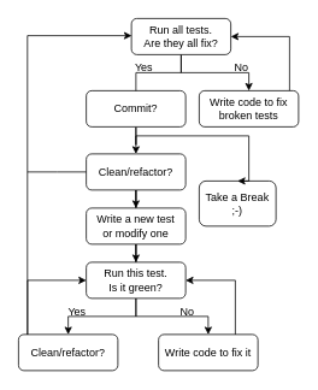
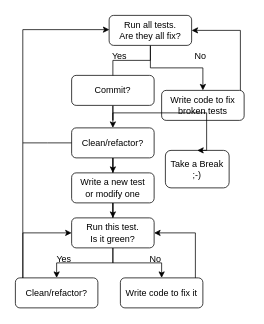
  <mxCell id="0" />
  <mxCell id="1" parent="0" />
  <mxCell id="2" style="edgeStyle=orthogonalEdgeStyle;rounded=0;orthogonalLoop=1;jettySize=auto;html=1;entryX=0.5;entryY=0;entryDx=0;entryDy=0;" parent="1" edge="1"><mxGeometry relative="1" as="geometry"><mxPoint x="197" y="55" as="sourcePoint" /><mxPoint x="139.5" y="110" as="targetPoint" /><Array as="points"><mxPoint x="200" y="55" /><mxPoint x="200" y="80" /><mxPoint x="150" y="80" /><mxPoint x="150" y="110" /></Array></mxGeometry></mxCell>
  <mxCell id="3" style="edgeStyle=orthogonalEdgeStyle;rounded=0;orthogonalLoop=1;jettySize=auto;html=1;entryX=0.5;entryY=0;entryDx=0;entryDy=0;" parent="1" source="4" target="6" edge="1"><mxGeometry relative="1" as="geometry" /></mxCell>
  <mxCell id="4" value="&lt;div&gt;Run all tests.&lt;/div&gt;&lt;div&gt;Are they all fix?&lt;br&gt;&lt;/div&gt;" style="rounded=1;whiteSpace=wrap;html=1;" parent="1" vertex="1"><mxGeometry x="145" y="20" width="110" height="40" as="geometry" /></mxCell>
  <mxCell id="5" style="edgeStyle=orthogonalEdgeStyle;rounded=0;orthogonalLoop=1;jettySize=auto;html=1;entryX=1;entryY=0.5;entryDx=0;entryDy=0;" parent="1" source="6" target="4" edge="1"><mxGeometry relative="1" as="geometry"><Array as="points"><mxPoint x="320" y="130" /><mxPoint x="320" y="40" /></Array></mxGeometry></mxCell>
- <mxCell id="6" value="Write code to fix broken tests" style="rounded=1;whiteSpace=wrap;html=1;" parent="1" vertex="1"><mxGeometry x="220" y="100" width="110" height="40" as="geometry" /></mxCell>
+ <mxCell id="6" value="Write code to fix broken tests" style="rounded=1;whiteSpace=wrap;html=1;" parent="1" vertex="1"><mxGeometry x="215" y="120" width="110" height="40" as="geometry" /></mxCell>
  <mxCell id="7" style="edgeStyle=orthogonalEdgeStyle;rounded=0;orthogonalLoop=1;jettySize=auto;html=1;entryX=0.5;entryY=0;entryDx=0;entryDy=0;" parent="1" source="8" target="10" edge="1"><mxGeometry relative="1" as="geometry" /></mxCell>
  <mxCell id="8" value="&lt;div&gt;Clean/refactor?&lt;/div&gt;" style="rounded=1;whiteSpace=wrap;html=1;" parent="1" vertex="1"><mxGeometry x="95" y="170" width="110" height="40" as="geometry" /></mxCell>
  <mxCell id="9" style="edgeStyle=orthogonalEdgeStyle;rounded=0;orthogonalLoop=1;jettySize=auto;html=1;entryX=0.5;entryY=0;entryDx=0;entryDy=0;" parent="1" source="10" target="13" edge="1"><mxGeometry relative="1" as="geometry" /></mxCell>
  <mxCell id="10" value="&lt;div&gt;Write a new test &lt;br&gt;&lt;/div&gt;&lt;div&gt;or modify one&lt;/div&gt;" style="rounded=1;whiteSpace=wrap;html=1;" parent="1" vertex="1"><mxGeometry x="95" y="230" width="110" height="40" as="geometry" /></mxCell>
  <mxCell id="11" style="edgeStyle=orthogonalEdgeStyle;rounded=0;orthogonalLoop=1;jettySize=auto;html=1;entryX=0.5;entryY=0;entryDx=0;entryDy=0;" parent="1" source="13" target="16" edge="1"><mxGeometry relative="1" as="geometry" /></mxCell>
  <mxCell id="12" style="edgeStyle=orthogonalEdgeStyle;rounded=0;orthogonalLoop=1;jettySize=auto;html=1;entryX=0.5;entryY=0;entryDx=0;entryDy=0;" parent="1" source="13" target="18" edge="1"><mxGeometry relative="1" as="geometry" /></mxCell>
  <mxCell id="13" value="&lt;div&gt;Run this test.&lt;/div&gt;&lt;div&gt;Is it green?&lt;br&gt;&lt;/div&gt;" style="rounded=1;whiteSpace=wrap;html=1;" parent="1" vertex="1"><mxGeometry x="95" y="290" width="110" height="40" as="geometry" /></mxCell>
  <mxCell id="14" style="edgeStyle=orthogonalEdgeStyle;rounded=0;orthogonalLoop=1;jettySize=auto;html=1;entryX=0.003;entryY=0.425;entryDx=0;entryDy=0;entryPerimeter=0;exitX=0.09;exitY=0.012;exitDx=0;exitDy=0;exitPerimeter=0;" parent="1" source="16" edge="1"><mxGeometry relative="1" as="geometry"><mxPoint x="14" y="350" as="sourcePoint" /><mxPoint x="145.33" y="39" as="targetPoint" /><Array as="points"><mxPoint x="30" y="39" /></Array></mxGeometry></mxCell>
  <mxCell id="15" style="edgeStyle=orthogonalEdgeStyle;rounded=0;orthogonalLoop=1;jettySize=auto;html=1;entryX=0;entryY=0.5;entryDx=0;entryDy=0;" parent="1" source="16" target="13" edge="1"><mxGeometry relative="1" as="geometry"><Array as="points"><mxPoint x="30" y="310" /></Array></mxGeometry></mxCell>
  <mxCell id="16" value="Clean/refactor?" style="rounded=1;whiteSpace=wrap;html=1;" parent="1" vertex="1"><mxGeometry x="20" y="370" width="110" height="40" as="geometry" /></mxCell>
  <mxCell id="17" style="edgeStyle=orthogonalEdgeStyle;rounded=0;orthogonalLoop=1;jettySize=auto;html=1;entryX=1;entryY=0.5;entryDx=0;entryDy=0;" parent="1" source="18" target="13" edge="1"><mxGeometry relative="1" as="geometry"><Array as="points"><mxPoint x="260" y="310" /></Array></mxGeometry></mxCell>
- <mxCell id="18" value="Write code to fix it" style="rounded=1;whiteSpace=wrap;html=1;" parent="1" vertex="1"><mxGeometry x="175" y="370" width="110" height="40" as="geometry" /></mxCell>
+ <mxCell id="18" value="Write code to fix it" style="rounded=1;whiteSpace=wrap;html=1;" parent="1" vertex="1"><mxGeometry x="160" y="370" width="110" height="40" as="geometry" /></mxCell>
  <mxCell id="19" value="Yes" style="text;html=1;strokeColor=none;fillColor=none;align=center;verticalAlign=middle;whiteSpace=wrap;rounded=0;" parent="1" vertex="1"><mxGeometry x="55" y="330" width="60" height="30" as="geometry" /></mxCell>
  <mxCell id="20" value="No" style="text;html=1;strokeColor=none;fillColor=none;align=center;verticalAlign=middle;whiteSpace=wrap;rounded=0;" parent="1" vertex="1"><mxGeometry x="177" y="330" width="60" height="30" as="geometry" /></mxCell>
  <mxCell id="21" value="Yes" style="text;html=1;strokeColor=none;fillColor=none;align=center;verticalAlign=middle;whiteSpace=wrap;rounded=0;" parent="1" vertex="1"><mxGeometry x="129" y="60" width="60" height="30" as="geometry" /></mxCell>
  <mxCell id="22" value="No" style="text;html=1;strokeColor=none;fillColor=none;align=center;verticalAlign=middle;whiteSpace=wrap;rounded=0;" parent="1" vertex="1"><mxGeometry x="237" y="60" width="60" height="30" as="geometry" /></mxCell>
  <mxCell id="23" value="Take a Break ;-)" style="rounded=1;whiteSpace=wrap;html=1;" parent="1" vertex="1"><mxGeometry x="220" y="200" width="85" height="50" as="geometry" /></mxCell>
  <mxCell id="24" style="edgeStyle=orthogonalEdgeStyle;rounded=0;orthogonalLoop=1;jettySize=auto;html=1;entryX=0.5;entryY=0;entryDx=0;entryDy=0;" parent="1" target="23" edge="1"><mxGeometry relative="1" as="geometry"><mxPoint x="150" y="140" as="sourcePoint" /><mxPoint x="261" y="235" as="targetPoint" /><Array as="points"><mxPoint x="150" y="150" /><mxPoint x="275" y="150" /></Array></mxGeometry></mxCell>
  <mxCell id="25" style="edgeStyle=orthogonalEdgeStyle;rounded=0;orthogonalLoop=1;jettySize=auto;html=1;entryX=0.5;entryY=0;entryDx=0;entryDy=0;" parent="1" source="27" target="8" edge="1"><mxGeometry relative="1" as="geometry" /></mxCell>
  <mxCell id="26" style="edgeStyle=orthogonalEdgeStyle;rounded=0;orthogonalLoop=1;jettySize=auto;html=1;exitX=0;exitY=0.5;exitDx=0;exitDy=0;endArrow=none;endFill=0;" parent="1" source="8" edge="1"><mxGeometry relative="1" as="geometry"><mxPoint x="30" y="190" as="targetPoint" /></mxGeometry></mxCell>
  <mxCell id="27" value="Commit?" style="rounded=1;whiteSpace=wrap;html=1;" parent="1" vertex="1"><mxGeometry x="95" y="100" width="110" height="40" as="geometry" /></mxCell>
